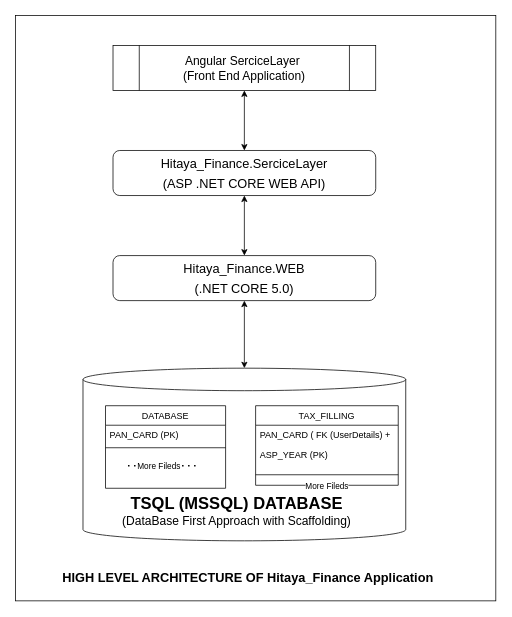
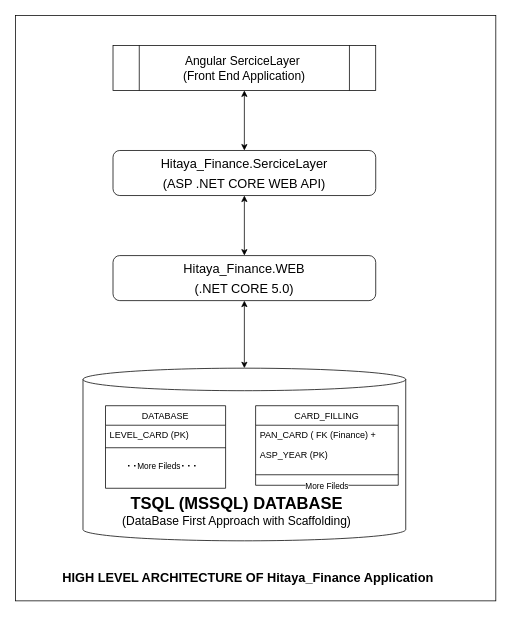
  <mxCell id="0" />
  <mxCell id="1" parent="0" />
  <mxCell id="2" value="" style="rounded=0;whiteSpace=wrap;html=1;fontSize=17;" vertex="1" parent="1"><mxGeometry y="20" width="640" height="780" as="geometry" x="20" /></mxCell>
  <mxCell id="3" value="" style="shape=cylinder3;whiteSpace=wrap;html=1;boundedLbl=1;backgroundOutline=1;size=15;" vertex="1" parent="1"><mxGeometry x="110" y="490" width="430" height="230" as="geometry" /></mxCell>
  <mxCell id="4" value="DATABASE" style="swimlane;fontStyle=0;align=center;verticalAlign=top;childLayout=stackLayout;horizontal=1;startSize=26;horizontalStack=0;resizeParent=1;resizeLast=0;collapsible=1;marginBottom=0;rounded=0;shadow=0;strokeWidth=1;" parent="1" vertex="1"><mxGeometry x="140" y="540" width="160" height="110" as="geometry"><mxRectangle x="130" y="380" width="160" height="26" as="alternateBounds" /></mxGeometry></mxCell>
- <mxCell id="5" value="PAN_CARD (PK)" style="text;align=left;verticalAlign=top;spacingLeft=4;spacingRight=4;overflow=hidden;rotatable=0;points=[[0,0.5],[1,0.5]];portConstraint=eastwest;" parent="4" vertex="1"><mxGeometry y="26" width="160" height="26" as="geometry" /></mxCell>
+ <mxCell id="5" value="LEVEL_CARD (PK)" style="text;align=left;verticalAlign=top;spacingLeft=4;spacingRight=4;overflow=hidden;rotatable=0;points=[[0,0.5],[1,0.5]];portConstraint=eastwest;" parent="4" vertex="1"><mxGeometry y="26" width="160" height="26" as="geometry" /></mxCell>
  <mxCell id="6" value="" style="line;html=1;strokeWidth=1;align=left;verticalAlign=middle;spacingTop=-1;spacingLeft=3;spacingRight=3;rotatable=0;labelPosition=right;points=[];portConstraint=eastwest;" parent="4" vertex="1"><mxGeometry y="52" width="160" height="8" as="geometry" /></mxCell>
  <mxCell id="7" value="" style="endArrow=none;dashed=1;html=1;dashPattern=1 3;strokeWidth=2;rounded=0;" edge="1" parent="4"><mxGeometry width="50" height="50" relative="1" as="geometry"><mxPoint x="30" y="80" as="sourcePoint" /><mxPoint x="120" y="80" as="targetPoint" /></mxGeometry></mxCell>
  <mxCell id="8" value="More Fileds" style="edgeLabel;html=1;align=center;verticalAlign=middle;resizable=0;points=[];" vertex="1" connectable="0" parent="7"><mxGeometry x="-0.222" y="-2" relative="1" as="geometry"><mxPoint x="5" y="-2" as="offset" /></mxGeometry></mxCell>
- <mxCell id="9" value="TAX_FILLING" style="swimlane;fontStyle=0;align=center;verticalAlign=top;childLayout=stackLayout;horizontal=1;startSize=26;horizontalStack=0;resizeParent=1;resizeLast=0;collapsible=1;marginBottom=0;rounded=0;shadow=0;strokeWidth=1;" parent="1" vertex="1"><mxGeometry x="340" y="540" width="190" height="106" as="geometry"><mxRectangle x="340" y="380" width="170" height="26" as="alternateBounds" /></mxGeometry></mxCell>
- <mxCell id="10" value="PAN_CARD ( FK (UserDetails) +" style="text;align=left;verticalAlign=top;spacingLeft=4;spacingRight=4;overflow=hidden;rotatable=0;points=[[0,0.5],[1,0.5]];portConstraint=eastwest;" parent="9" vertex="1"><mxGeometry y="26" width="190" height="26" as="geometry" /></mxCell>
+ <mxCell id="9" value="CARD_FILLING" style="swimlane;fontStyle=0;align=center;verticalAlign=top;childLayout=stackLayout;horizontal=1;startSize=26;horizontalStack=0;resizeParent=1;resizeLast=0;collapsible=1;marginBottom=0;rounded=0;shadow=0;strokeWidth=1;" parent="1" vertex="1"><mxGeometry x="340" y="540" width="190" height="106" as="geometry"><mxRectangle x="340" y="380" width="170" height="26" as="alternateBounds" /></mxGeometry></mxCell>
+ <mxCell id="10" value="PAN_CARD ( FK (Finance) +" style="text;align=left;verticalAlign=top;spacingLeft=4;spacingRight=4;overflow=hidden;rotatable=0;points=[[0,0.5],[1,0.5]];portConstraint=eastwest;" parent="9" vertex="1"><mxGeometry y="26" width="190" height="26" as="geometry" /></mxCell>
  <mxCell id="11" value="ASP_YEAR (PK) " style="text;align=left;verticalAlign=top;spacingLeft=4;spacingRight=4;overflow=hidden;rotatable=0;points=[[0,0.5],[1,0.5]];portConstraint=eastwest;" vertex="1" parent="9"><mxGeometry y="52" width="190" height="26" as="geometry" /></mxCell>
  <mxCell id="12" value="" style="line;html=1;strokeWidth=1;align=left;verticalAlign=middle;spacingTop=-1;spacingLeft=3;spacingRight=3;rotatable=0;labelPosition=right;points=[];portConstraint=eastwest;" parent="9" vertex="1"><mxGeometry y="78" width="190" height="28" as="geometry" /></mxCell>
  <mxCell id="13" value="More Fileds" style="edgeLabel;html=1;align=center;verticalAlign=middle;resizable=0;points=[];" vertex="1" connectable="0" parent="9"><mxGeometry y="106" width="190" as="geometry" /></mxCell>
  <mxCell id="14" value="&lt;font style=&quot;&quot;&gt;&lt;b style=&quot;font-size: 22px;&quot;&gt;TSQL (MSSQL) DATABASE&lt;/b&gt;&lt;br&gt;&lt;font style=&quot;font-size: 16px;&quot;&gt;(DataBase First Approach with Scaffolding)&lt;/font&gt;&lt;br&gt;&lt;/font&gt;" style="text;html=1;strokeColor=none;fillColor=none;align=center;verticalAlign=middle;whiteSpace=wrap;rounded=0;" vertex="1" parent="1"><mxGeometry x="140" y="650" width="350" height="60" as="geometry" /></mxCell>
  <mxCell id="15" value="" style="endArrow=classic;startArrow=classic;html=1;rounded=0;fontSize=22;exitX=0.5;exitY=0;exitDx=0;exitDy=0;exitPerimeter=0;" edge="1" parent="1" source="3"><mxGeometry width="50" height="50" relative="1" as="geometry"><mxPoint x="410" y="530" as="sourcePoint" /><mxPoint x="325" y="400" as="targetPoint" /></mxGeometry></mxCell>
  <mxCell id="16" value="&lt;font style=&quot;font-size: 17px;&quot;&gt;Hitaya_Finance.WEB&lt;br&gt;(.NET CORE 5.0)&lt;/font&gt;" style="rounded=1;whiteSpace=wrap;html=1;fontSize=22;" vertex="1" parent="1"><mxGeometry x="150" y="340" width="350" height="60" as="geometry" /></mxCell>
  <mxCell id="17" value="" style="endArrow=classic;startArrow=classic;html=1;rounded=0;fontSize=22;entryX=0.5;entryY=0;entryDx=0;entryDy=0;" edge="1" parent="1" target="16"><mxGeometry width="50" height="50" relative="1" as="geometry"><mxPoint x="325" y="260" as="sourcePoint" /><mxPoint x="335" y="410" as="targetPoint" /></mxGeometry></mxCell>
  <mxCell id="18" value="&lt;font style=&quot;font-size: 17px;&quot;&gt;Hitaya_Finance.SerciceLayer&lt;br&gt;(ASP .NET CORE WEB API)&lt;/font&gt;" style="rounded=1;whiteSpace=wrap;html=1;fontSize=22;" vertex="1" parent="1"><mxGeometry x="150" y="200" width="350" height="60" as="geometry" /></mxCell>
  <mxCell id="19" value="Angular SerciceLayer&amp;nbsp;&lt;br&gt;(Front End Application)" style="shape=process;whiteSpace=wrap;html=1;backgroundOutline=1;fontSize=16;" vertex="1" parent="1"><mxGeometry x="150" y="60" width="350" height="60" as="geometry" /></mxCell>
  <mxCell id="20" value="" style="endArrow=classic;startArrow=classic;html=1;rounded=0;fontSize=22;entryX=0.5;entryY=0;entryDx=0;entryDy=0;" edge="1" parent="1" target="18"><mxGeometry width="50" height="50" relative="1" as="geometry"><mxPoint x="325" y="120" as="sourcePoint" /><mxPoint x="335" y="350" as="targetPoint" /></mxGeometry></mxCell>
  <mxCell id="21" value="&lt;b&gt;HIGH LEVEL ARCHITECTURE OF Hitaya_Finance Application&lt;/b&gt;" style="text;html=1;strokeColor=none;fillColor=none;align=center;verticalAlign=middle;whiteSpace=wrap;rounded=0;fontSize=17;" vertex="1" parent="1"><mxGeometry x="60" y="740" width="540" height="60" as="geometry" /></mxCell>
